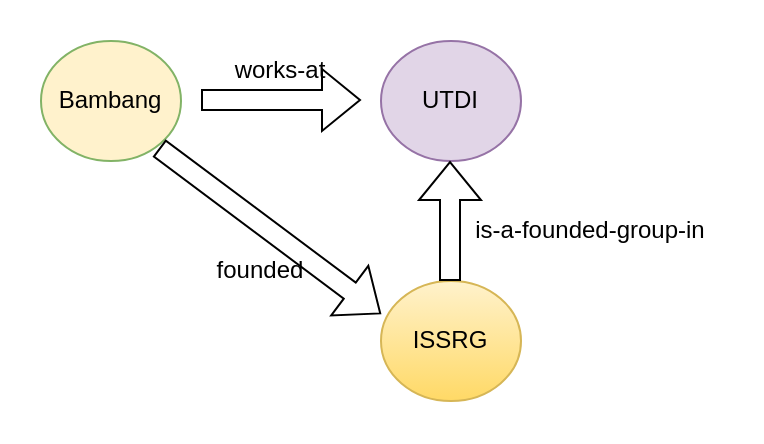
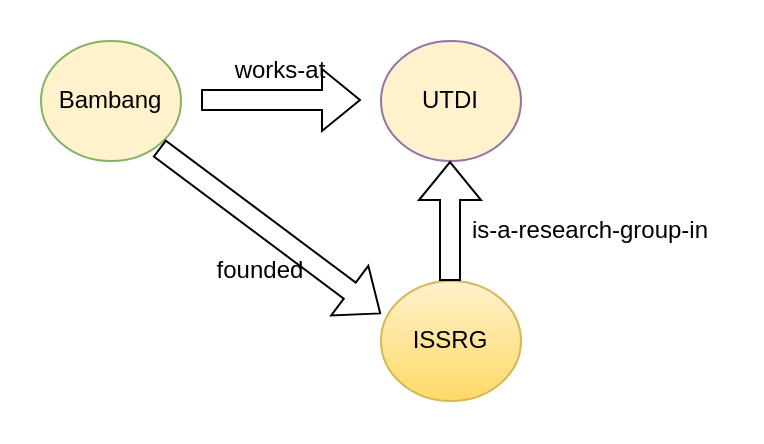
  <mxCell id="0" />
  <mxCell id="1" parent="0" />
  <mxCell id="2" value="Bambang" style="ellipse;whiteSpace=wrap;html=1;fillColor=#fff2cc;strokeColor=#82b366;" vertex="1" parent="1"><mxGeometry x="20" y="20" width="70" height="60" as="geometry" /></mxCell>
- <mxCell id="3" value="UTDI" style="ellipse;whiteSpace=wrap;html=1;fillColor=#e1d5e7;strokeColor=#9673a6;" vertex="1" parent="1"><mxGeometry x="190" y="20" width="70" height="60" as="geometry" /></mxCell>
+ <mxCell id="3" value="UTDI" style="ellipse;whiteSpace=wrap;html=1;fillColor=#fff2cc;strokeColor=#9673a6;" vertex="1" parent="1"><mxGeometry x="190" y="20" width="70" height="60" as="geometry" /></mxCell>
  <mxCell id="4" value="ISSRG" style="ellipse;whiteSpace=wrap;html=1;fillColor=#fff2cc;strokeColor=#d6b656;gradientColor=#ffd966;" vertex="1" parent="1"><mxGeometry x="190" y="140" width="70" height="60" as="geometry" /></mxCell>
  <mxCell id="5" value="" style="shape=flexArrow;endArrow=classic;html=1;rounded=0;" edge="1" parent="1"><mxGeometry width="50" height="50" relative="1" as="geometry"><mxPoint x="224.5" y="140" as="sourcePoint" /><mxPoint x="224.5" y="80" as="targetPoint" /></mxGeometry></mxCell>
- <mxCell id="6" value="is-a-founded-group-in" style="text;html=1;strokeColor=none;fillColor=none;align=center;verticalAlign=middle;whiteSpace=wrap;rounded=0;" vertex="1" parent="1"><mxGeometry x="230" y="100" width="130" height="30" as="geometry" /></mxCell>
+ <mxCell id="6" value="is-a-research-group-in" style="text;html=1;strokeColor=none;fillColor=none;align=center;verticalAlign=middle;whiteSpace=wrap;rounded=0;" vertex="1" parent="1"><mxGeometry x="230" y="100" width="130" height="30" as="geometry" /></mxCell>
  <mxCell id="7" value="" style="shape=flexArrow;endArrow=classic;html=1;rounded=0;" edge="1" parent="1"><mxGeometry width="50" height="50" relative="1" as="geometry"><mxPoint x="100" y="49.5" as="sourcePoint" /><mxPoint x="180" y="49.5" as="targetPoint" /></mxGeometry></mxCell>
  <mxCell id="8" value="works-at" style="text;html=1;strokeColor=none;fillColor=none;align=center;verticalAlign=middle;whiteSpace=wrap;rounded=0;" vertex="1" parent="1"><mxGeometry x="110" y="20" width="60" height="30" as="geometry" /></mxCell>
  <mxCell id="9" value="" style="shape=flexArrow;endArrow=classic;html=1;rounded=0;entryX=0.014;entryY=0.383;entryDx=0;entryDy=0;entryPerimeter=0;" edge="1" parent="1"><mxGeometry width="50" height="50" relative="1" as="geometry"><mxPoint x="79.02" y="73.51" as="sourcePoint" /><mxPoint x="190" y="156.49" as="targetPoint" /></mxGeometry></mxCell>
  <mxCell id="10" value="founded" style="text;html=1;strokeColor=none;fillColor=none;align=center;verticalAlign=middle;whiteSpace=wrap;rounded=0;" vertex="1" parent="1"><mxGeometry x="100" y="120" width="60" height="30" as="geometry" /></mxCell>
